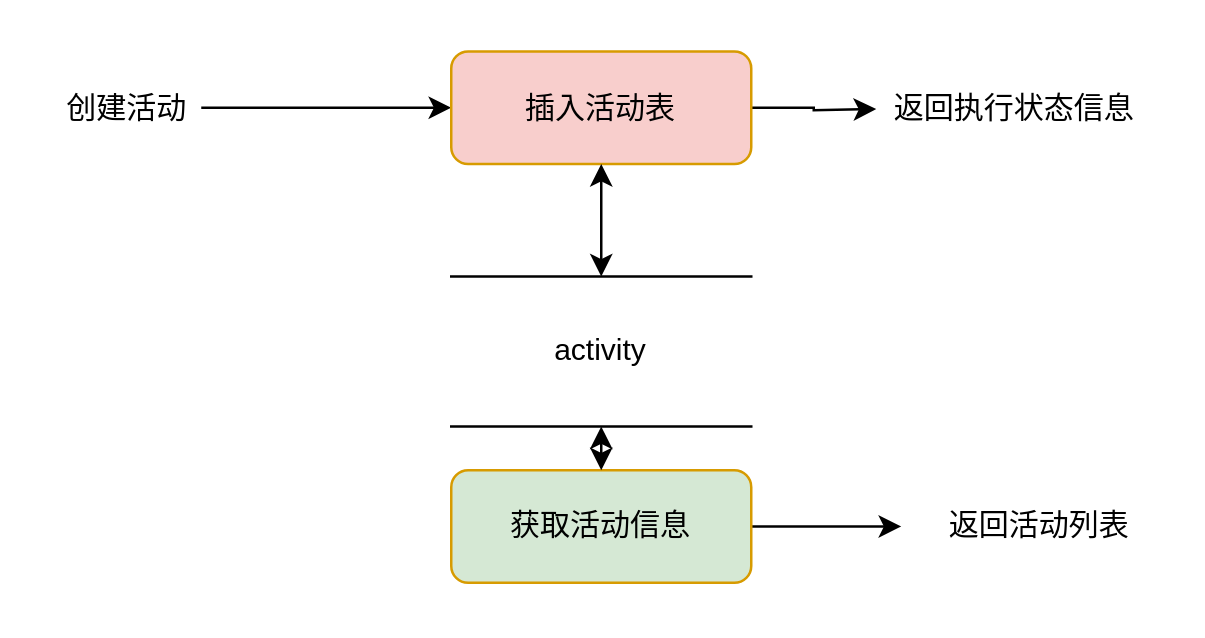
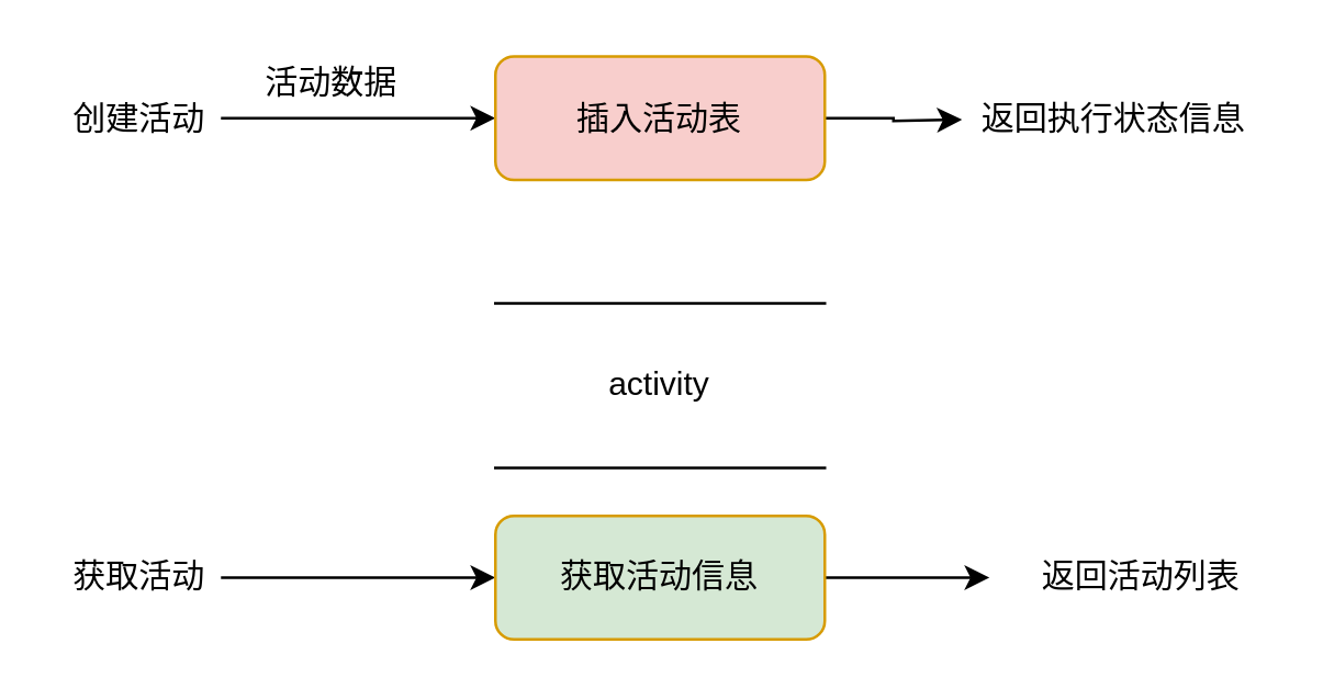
  <mxCell id="0" />
  <mxCell id="1" parent="0" />
+ <mxCell id="2" style="edgeStyle=orthogonalEdgeStyle;rounded=0;orthogonalLoop=1;jettySize=auto;html=1;entryX=0;entryY=0.5;entryDx=0;entryDy=0;" edge="1" parent="1" source="3" target="5"><mxGeometry relative="1" as="geometry" /></mxCell>
+ <mxCell id="3" value="获取活动" style="text;html=1;align=center;verticalAlign=middle;resizable=0;points=[];autosize=1;strokeColor=none;fillColor=none;" vertex="1" parent="1"><mxGeometry x="20" y="200" width="60" height="20" as="geometry" /></mxCell>
  <mxCell id="4" style="edgeStyle=orthogonalEdgeStyle;rounded=0;orthogonalLoop=1;jettySize=auto;html=1;exitX=1;exitY=0.5;exitDx=0;exitDy=0;" edge="1" parent="1" source="5"><mxGeometry relative="1" as="geometry"><mxPoint x="360" y="210" as="targetPoint" /></mxGeometry></mxCell>
  <mxCell id="5" value="获取活动信息" style="rounded=1;whiteSpace=wrap;html=1;fillColor=#d5e8d4;strokeColor=#d79b00;" vertex="1" parent="1"><mxGeometry x="180" y="187.5" width="120" height="45" as="geometry" /></mxCell>
  <mxCell id="6" value="activity" style="shape=partialRectangle;whiteSpace=wrap;html=1;left=0;right=0;fillColor=none;" vertex="1" parent="1"><mxGeometry x="180" y="110" width="120" height="60" as="geometry" /></mxCell>
- <mxCell id="7" value="" style="endArrow=classic;startArrow=classic;html=1;rounded=0;entryX=0.5;entryY=1;entryDx=0;entryDy=0;exitX=0.5;exitY=0;exitDx=0;exitDy=0;" edge="1" parent="1" source="5" target="6"><mxGeometry width="50" height="50" relative="1" as="geometry"><mxPoint x="470" y="360" as="sourcePoint" /><mxPoint x="520" y="310" as="targetPoint" /></mxGeometry></mxCell>
  <mxCell id="8" style="edgeStyle=orthogonalEdgeStyle;rounded=0;orthogonalLoop=1;jettySize=auto;html=1;" edge="1" parent="1" source="9" target="11"><mxGeometry relative="1" as="geometry" /></mxCell>
  <mxCell id="9" value="创建活动" style="text;html=1;align=center;verticalAlign=middle;resizable=0;points=[];autosize=1;strokeColor=none;fillColor=none;" vertex="1" parent="1"><mxGeometry x="20" y="32.5" width="60" height="20" as="geometry" /></mxCell>
  <mxCell id="10" style="edgeStyle=orthogonalEdgeStyle;rounded=0;orthogonalLoop=1;jettySize=auto;html=1;exitX=1;exitY=0.5;exitDx=0;exitDy=0;" edge="1" parent="1" source="11"><mxGeometry relative="1" as="geometry"><mxPoint x="350" y="43" as="targetPoint" /></mxGeometry></mxCell>
  <mxCell id="11" value="插入活动表" style="rounded=1;whiteSpace=wrap;html=1;fillColor=#f8cecc;strokeColor=#d79b00;" vertex="1" parent="1"><mxGeometry x="180" y="20" width="120" height="45" as="geometry" /></mxCell>
  <mxCell id="12" value="返回活动列表" style="text;html=1;align=center;verticalAlign=middle;resizable=0;points=[];autosize=1;strokeColor=none;fillColor=none;" vertex="1" parent="1"><mxGeometry x="370" y="200" width="90" height="20" as="geometry" /></mxCell>
- <mxCell id="13" value="" style="endArrow=classic;startArrow=classic;html=1;rounded=0;exitX=0.5;exitY=0;exitDx=0;exitDy=0;entryX=0.5;entryY=1;entryDx=0;entryDy=0;" edge="1" parent="1" source="6" target="11"><mxGeometry width="50" height="50" relative="1" as="geometry"><mxPoint x="470" y="160" as="sourcePoint" /><mxPoint x="520" y="110" as="targetPoint" /></mxGeometry></mxCell>
+ <mxCell id="14" value="活动数据" style="text;html=1;align=center;verticalAlign=middle;resizable=0;points=[];autosize=1;strokeColor=none;fillColor=none;" vertex="1" parent="1"><mxGeometry x="90" y="20" width="60" height="20" as="geometry" /></mxCell>
  <mxCell id="15" value="返回执行状态信息" style="text;html=1;align=center;verticalAlign=middle;resizable=0;points=[];autosize=1;strokeColor=none;fillColor=none;" vertex="1" parent="1"><mxGeometry x="350" y="32.5" width="110" height="20" as="geometry" /></mxCell>
